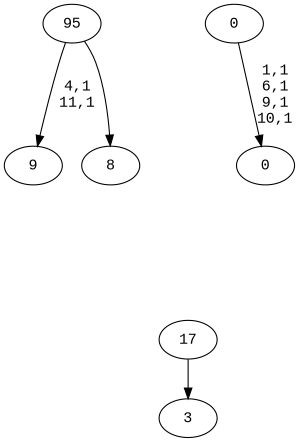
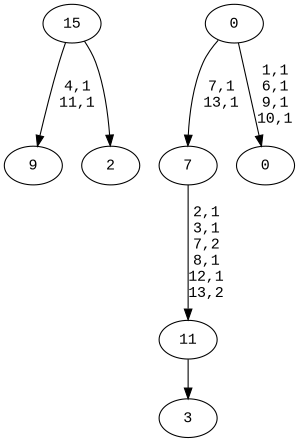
  digraph {
    fontname="Liberation Mono"
    node [fontname="Liberation Mono"]
    edge [fontname="Liberation Mono"]
    n1 [label=9]
    n2 [label=3]
-   n3 [label=8]
-   15 [label=95]
-   11 [label=17]
+   n3 [label=2]
+   15
+   11
+   7
    n7 [label=0]
    0
    15 -> n1 [label="4,1\n11,1"]
    15 -> n3
    11 -> n2
+   7 -> 11 [label="2,1\n3,1\n7,2\n8,1\n12,1\n13,2"]
+   0 -> 7 [label="7,1\n13,1"]
    0 -> n7 [label="1,1\n6,1\n9,1\n10,1"]
  }
